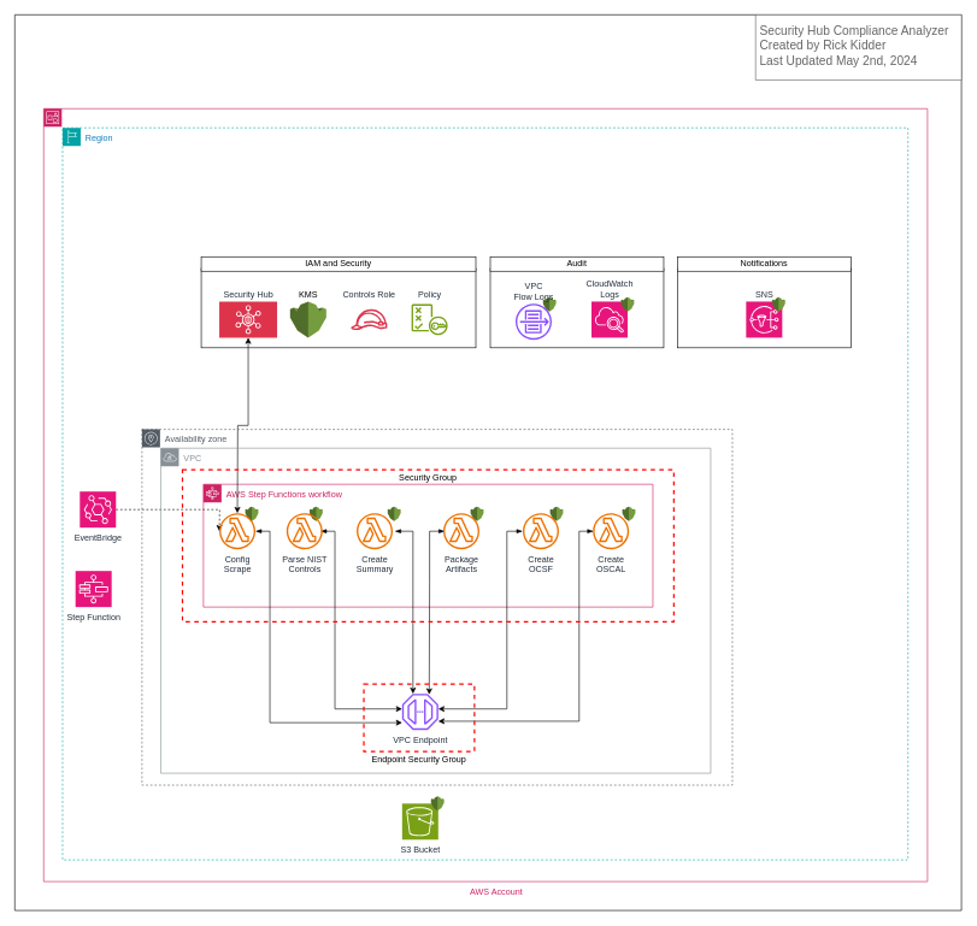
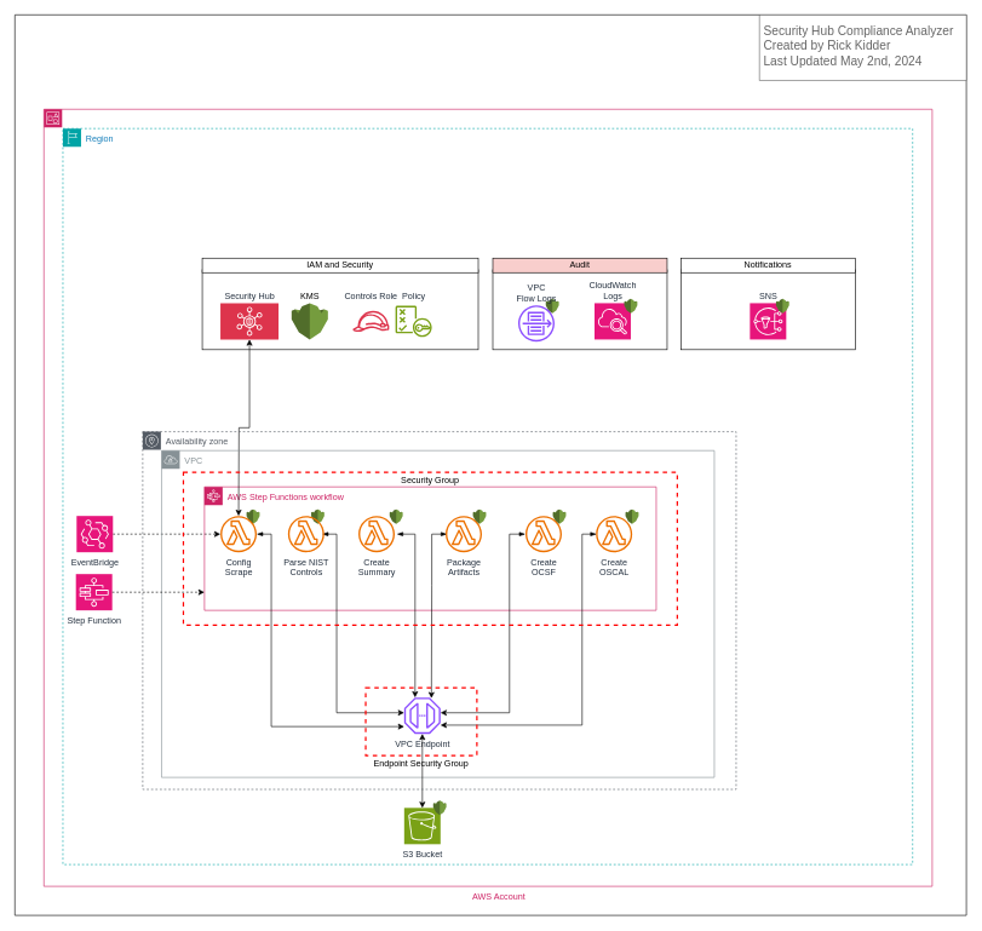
  <mxCell id="0" />
  <mxCell id="1" parent="0" />
  <mxCell id="2" value="" style="verticalLabelPosition=bottom;verticalAlign=top;html=1;shape=mxgraph.basic.rect;fillColor2=none;strokeWidth=1;size=20;indent=5;" parent="1" vertex="1"><mxGeometry x="20" y="20" width="1310" height="1240" as="geometry" /></mxCell>
  <mxCell id="3" value="" style="rounded=0;whiteSpace=wrap;html=1;fillColor=none;" parent="1" vertex="1"><mxGeometry x="678" y="371" width="240" height="110" as="geometry" /></mxCell>
  <mxCell id="4" value="" style="rounded=0;whiteSpace=wrap;html=1;fillColor=none;" parent="1" vertex="1"><mxGeometry x="937" y="371" width="240" height="110" as="geometry" /></mxCell>
  <mxCell id="5" value="" style="rounded=0;whiteSpace=wrap;html=1;fillColor=none;" parent="1" vertex="1"><mxGeometry x="278" y="371" width="380" height="110" as="geometry" /></mxCell>
  <mxCell id="6" style="edgeStyle=orthogonalEdgeStyle;rounded=0;orthogonalLoop=1;jettySize=auto;html=1;dashed=1;" parent="1" source="36" edge="1"><mxGeometry relative="1" as="geometry"><mxPoint x="303" y="735" as="targetPoint" /></mxGeometry></mxCell>
  <mxCell id="7" value="SNS" style="sketch=0;points=[[0,0,0],[0.25,0,0],[0.5,0,0],[0.75,0,0],[1,0,0],[0,1,0],[0.25,1,0],[0.5,1,0],[0.75,1,0],[1,1,0],[0,0.25,0],[0,0.5,0],[0,0.75,0],[1,0.25,0],[1,0.5,0],[1,0.75,0]];outlineConnect=0;fontColor=#232F3E;fillColor=#E7157B;strokeColor=#ffffff;dashed=0;verticalLabelPosition=top;verticalAlign=bottom;align=center;html=1;fontSize=12;fontStyle=0;aspect=fixed;shape=mxgraph.aws4.resourceIcon;resIcon=mxgraph.aws4.sns;labelPosition=center;" parent="1" vertex="1"><mxGeometry x="1032" y="417" width="50" height="50" as="geometry" /></mxCell>
  <mxCell id="8" value="KMS" style="outlineConnect=0;dashed=0;verticalLabelPosition=top;verticalAlign=bottom;align=center;html=1;shape=mxgraph.aws3.kms;fillColor=#759C3E;gradientColor=none;labelPosition=center;" parent="1" vertex="1"><mxGeometry x="401" y="417" width="50" height="50" as="geometry" /></mxCell>
- <mxCell id="9" value="Policy" style="sketch=0;outlineConnect=0;fontColor=#232F3E;gradientColor=none;fillColor=#7AA116;strokeColor=none;dashed=0;verticalLabelPosition=top;verticalAlign=bottom;align=center;html=1;fontSize=12;fontStyle=0;aspect=fixed;pointerEvents=1;shape=mxgraph.aws4.policy;labelPosition=center;" parent="1" vertex="1"><mxGeometry x="569" y="417" width="50" height="50" as="geometry" /></mxCell>
+ <mxCell id="9" value="Policy" style="sketch=0;outlineConnect=0;fontColor=#232F3E;gradientColor=none;fillColor=#7AA116;strokeColor=none;dashed=0;verticalLabelPosition=top;verticalAlign=bottom;align=center;html=1;fontSize=12;fontStyle=0;aspect=fixed;pointerEvents=1;shape=mxgraph.aws4.policy;labelPosition=center;" parent="1" vertex="1"><mxGeometry x="544" y="417" width="50" height="50" as="geometry" /></mxCell>
  <mxCell id="10" value="Controls Role" style="sketch=0;outlineConnect=0;fontColor=#232F3E;gradientColor=none;fillColor=#DD344C;strokeColor=none;dashed=0;verticalLabelPosition=top;verticalAlign=bottom;align=center;html=1;fontSize=12;fontStyle=0;aspect=fixed;pointerEvents=1;shape=mxgraph.aws4.role;labelPosition=center;" parent="1" vertex="1"><mxGeometry x="485.25" y="417" width="50" height="50" as="geometry" /></mxCell>
  <mxCell id="11" value="AWS Step Functions workflow" style="points=[[0,0],[0.25,0],[0.5,0],[0.75,0],[1,0],[1,0.25],[1,0.5],[1,0.75],[1,1],[0.75,1],[0.5,1],[0.25,1],[0,1],[0,0.75],[0,0.5],[0,0.25]];outlineConnect=0;gradientColor=none;html=1;whiteSpace=wrap;fontSize=12;fontStyle=0;container=1;pointerEvents=0;collapsible=0;recursiveResize=0;shape=mxgraph.aws4.group;grIcon=mxgraph.aws4.group_aws_step_functions_workflow;strokeColor=#CD2264;fillColor=none;verticalAlign=top;align=left;spacingLeft=30;fontColor=#CD2264;dashed=0;" parent="1" vertex="1"><mxGeometry x="281" y="670" width="622" height="170" as="geometry" /></mxCell>
  <mxCell id="12" value="" style="outlineConnect=0;dashed=0;verticalLabelPosition=bottom;verticalAlign=top;align=center;html=1;shape=mxgraph.aws3.kms;fillColor=#759C3E;gradientColor=none;" parent="11" vertex="1"><mxGeometry x="58" y="31" width="18" height="20" as="geometry" /></mxCell>
  <mxCell id="13" value="" style="outlineConnect=0;dashed=0;verticalLabelPosition=bottom;verticalAlign=top;align=center;html=1;shape=mxgraph.aws3.kms;fillColor=#759C3E;gradientColor=none;" parent="11" vertex="1"><mxGeometry x="147" y="31" width="18" height="20" as="geometry" /></mxCell>
  <mxCell id="14" value="" style="outlineConnect=0;dashed=0;verticalLabelPosition=bottom;verticalAlign=top;align=center;html=1;shape=mxgraph.aws3.kms;fillColor=#759C3E;gradientColor=none;" parent="11" vertex="1"><mxGeometry x="255" y="31" width="18" height="20" as="geometry" /></mxCell>
  <mxCell id="15" value="" style="outlineConnect=0;dashed=0;verticalLabelPosition=bottom;verticalAlign=top;align=center;html=1;shape=mxgraph.aws3.kms;fillColor=#759C3E;gradientColor=none;" parent="11" vertex="1"><mxGeometry x="369.75" y="31" width="18" height="20" as="geometry" /></mxCell>
  <mxCell id="16" value="" style="outlineConnect=0;dashed=0;verticalLabelPosition=bottom;verticalAlign=top;align=center;html=1;shape=mxgraph.aws3.kms;fillColor=#759C3E;gradientColor=none;" parent="11" vertex="1"><mxGeometry x="479.75" y="31" width="18" height="20" as="geometry" /></mxCell>
  <mxCell id="17" value="" style="outlineConnect=0;dashed=0;verticalLabelPosition=bottom;verticalAlign=top;align=center;html=1;shape=mxgraph.aws3.kms;fillColor=#759C3E;gradientColor=none;" parent="11" vertex="1"><mxGeometry x="579.75" y="31" width="18" height="20" as="geometry" /></mxCell>
  <mxCell id="18" value="Security Hub" style="sketch=0;points=[[0,0,0],[0.25,0,0],[0.5,0,0],[0.75,0,0],[1,0,0],[0,1,0],[0.25,1,0],[0.5,1,0],[0.75,1,0],[1,1,0],[0,0.25,0],[0,0.5,0],[0,0.75,0],[1,0.25,0],[1,0.5,0],[1,0.75,0]];outlineConnect=0;fontColor=#232F3E;fillColor=#DD344C;strokeColor=#ffffff;dashed=0;verticalLabelPosition=top;verticalAlign=bottom;align=center;html=1;fontSize=12;fontStyle=0;aspect=fixed;shape=mxgraph.aws4.resourceIcon;resIcon=mxgraph.aws4.security_hub;labelPosition=center;" parent="1" vertex="1"><mxGeometry x="303" y="417" width="80" height="50" as="geometry" /></mxCell>
  <mxCell id="19" style="edgeStyle=orthogonalEdgeStyle;rounded=0;orthogonalLoop=1;jettySize=auto;html=1;exitX=0.5;exitY=1;exitDx=0;exitDy=0;exitPerimeter=0;entryX=0.5;entryY=0;entryDx=0;entryDy=0;entryPerimeter=0;startArrow=classic;startFill=1;" parent="1" source="18" edge="1"><mxGeometry relative="1" as="geometry"><mxPoint x="328" y="710" as="targetPoint" /></mxGeometry></mxCell>
  <mxCell id="20" style="edgeStyle=orthogonalEdgeStyle;rounded=0;orthogonalLoop=1;jettySize=auto;html=1;startArrow=blockThin;startFill=1;exitX=1;exitY=0.5;exitDx=0;exitDy=0;exitPerimeter=0;" parent="1" target="35" edge="1"><mxGeometry relative="1" as="geometry"><mxPoint x="556" y="981" as="targetPoint" /><Array as="points"><mxPoint x="463" y="735" /><mxPoint x="463" y="981" /></Array><mxPoint x="443" y="735" as="sourcePoint" /></mxGeometry></mxCell>
  <mxCell id="21" style="edgeStyle=orthogonalEdgeStyle;rounded=0;orthogonalLoop=1;jettySize=auto;html=1;startArrow=blockThin;startFill=1;exitX=1;exitY=0.5;exitDx=0;exitDy=0;exitPerimeter=0;" parent="1" target="35" edge="1"><mxGeometry relative="1" as="geometry"><mxPoint x="546" y="735" as="sourcePoint" /><mxPoint x="570.5" y="961" as="targetPoint" /><Array as="points"><mxPoint x="571" y="735" /></Array></mxGeometry></mxCell>
  <mxCell id="22" style="edgeStyle=orthogonalEdgeStyle;rounded=0;orthogonalLoop=1;jettySize=auto;html=1;startArrow=blockThin;startFill=1;entryX=0.75;entryY=0;entryDx=0;entryDy=0;entryPerimeter=0;exitX=0;exitY=0.5;exitDx=0;exitDy=0;exitPerimeter=0;" parent="1" edge="1"><mxGeometry relative="1" as="geometry"><mxPoint x="615" y="735" as="sourcePoint" /><mxPoint x="593.5" y="961" as="targetPoint" /><Array as="points"><mxPoint x="594" y="735" /><mxPoint x="594" y="806" /></Array></mxGeometry></mxCell>
  <mxCell id="23" style="edgeStyle=orthogonalEdgeStyle;rounded=0;orthogonalLoop=1;jettySize=auto;html=1;startArrow=blockThin;startFill=1;exitX=0;exitY=0.5;exitDx=0;exitDy=0;exitPerimeter=0;" parent="1" target="35" edge="1"><mxGeometry relative="1" as="geometry"><mxPoint x="722.75" y="735" as="sourcePoint" /><mxPoint x="606" y="981.091" as="targetPoint" /><Array as="points"><mxPoint x="701" y="735" /><mxPoint x="701" y="981" /></Array></mxGeometry></mxCell>
  <mxCell id="24" style="edgeStyle=orthogonalEdgeStyle;rounded=0;orthogonalLoop=1;jettySize=auto;html=1;startArrow=blockThin;startFill=1;exitX=0;exitY=0.5;exitDx=0;exitDy=0;exitPerimeter=0;" parent="1" target="35" edge="1"><mxGeometry relative="1" as="geometry"><mxPoint x="820.75" y="735" as="sourcePoint" /><mxPoint x="606" y="998.5" as="targetPoint" /><Array as="points"><mxPoint x="801" y="735" /><mxPoint x="801" y="998" /></Array></mxGeometry></mxCell>
  <mxCell id="25" value="" style="outlineConnect=0;dashed=0;verticalLabelPosition=bottom;verticalAlign=top;align=center;html=1;shape=mxgraph.aws3.kms;fillColor=#759C3E;gradientColor=none;" parent="1" vertex="1"><mxGeometry x="1068" y="411" width="18" height="20" as="geometry" /></mxCell>
  <mxCell id="26" value="" style="outlineConnect=0;dashed=0;verticalLabelPosition=bottom;verticalAlign=top;align=center;html=1;shape=mxgraph.aws3.kms;fillColor=#759C3E;gradientColor=none;" parent="1" vertex="1"><mxGeometry x="751" y="411" width="18" height="20" as="geometry" /></mxCell>
  <mxCell id="27" value="CloudWatch&lt;div&gt;Logs&lt;/div&gt;" style="sketch=0;points=[[0,0,0],[0.25,0,0],[0.5,0,0],[0.75,0,0],[1,0,0],[0,1,0],[0.25,1,0],[0.5,1,0],[0.75,1,0],[1,1,0],[0,0.25,0],[0,0.5,0],[0,0.75,0],[1,0.25,0],[1,0.5,0],[1,0.75,0]];points=[[0,0,0],[0.25,0,0],[0.5,0,0],[0.75,0,0],[1,0,0],[0,1,0],[0.25,1,0],[0.5,1,0],[0.75,1,0],[1,1,0],[0,0.25,0],[0,0.5,0],[0,0.75,0],[1,0.25,0],[1,0.5,0],[1,0.75,0]];outlineConnect=0;fontColor=#232F3E;fillColor=#E7157B;strokeColor=#ffffff;dashed=0;verticalLabelPosition=top;verticalAlign=bottom;align=center;html=1;fontSize=12;fontStyle=0;aspect=fixed;shape=mxgraph.aws4.resourceIcon;resIcon=mxgraph.aws4.cloudwatch_2;labelPosition=center;" parent="1" vertex="1"><mxGeometry x="818" y="417" width="50" height="50" as="geometry" /></mxCell>
  <mxCell id="28" value="" style="outlineConnect=0;dashed=0;verticalLabelPosition=bottom;verticalAlign=top;align=center;html=1;shape=mxgraph.aws3.kms;fillColor=#759C3E;gradientColor=none;" parent="1" vertex="1"><mxGeometry x="859" y="411" width="18" height="20" as="geometry" /></mxCell>
  <mxCell id="29" value="IAM and Security" style="rounded=0;whiteSpace=wrap;html=1;" parent="1" vertex="1"><mxGeometry x="278" y="355" width="380" height="20" as="geometry" /></mxCell>
- <mxCell id="30" value="Audit" style="rounded=0;whiteSpace=wrap;html=1;" parent="1" vertex="1"><mxGeometry x="678" y="355" width="240" height="20" as="geometry" /></mxCell>
+ <mxCell id="30" value="Audit" style="rounded=0;whiteSpace=wrap;html=1;fillColor=#f8cecc;" parent="1" vertex="1"><mxGeometry x="678" y="355" width="240" height="20" as="geometry" /></mxCell>
  <mxCell id="31" value="Notifications" style="rounded=0;whiteSpace=wrap;html=1;" parent="1" vertex="1"><mxGeometry x="937" y="355" width="240" height="20" as="geometry" /></mxCell>
  <mxCell id="32" value="VPC" style="sketch=0;outlineConnect=0;gradientColor=none;html=1;whiteSpace=wrap;fontSize=12;fontStyle=0;shape=mxgraph.aws4.group;grIcon=mxgraph.aws4.group_vpc;strokeColor=#879196;fillColor=none;verticalAlign=top;align=left;spacingLeft=30;fontColor=#879196;dashed=0;" parent="1" vertex="1"><mxGeometry x="222" y="620" width="761" height="450" as="geometry" /></mxCell>
  <mxCell id="33" value="Security Hub Compliance Analyzer&lt;div&gt;Created by Rick Kidder&lt;/div&gt;&lt;div&gt;Last Updated May 2nd, 2024&lt;/div&gt;" style="strokeWidth=1;shadow=0;dashed=0;align=left;html=1;shape=mxgraph.mockup.text.textBox;fontColor=#666666;align=left;fontSize=17;spacingLeft=4;spacingTop=-3;whiteSpace=wrap;strokeColor=#666666;mainText=" parent="1" vertex="1"><mxGeometry x="1045" y="20" width="285" height="90" as="geometry" /></mxCell>
  <mxCell id="34" value="AWS Account" style="points=[[0,0],[0.25,0],[0.5,0],[0.75,0],[1,0],[1,0.25],[1,0.5],[1,0.75],[1,1],[0.75,1],[0.5,1],[0.25,1],[0,1],[0,0.75],[0,0.5],[0,0.25]];outlineConnect=0;gradientColor=none;html=1;whiteSpace=wrap;fontSize=12;fontStyle=0;container=1;pointerEvents=0;collapsible=0;recursiveResize=0;shape=mxgraph.aws4.group;grIcon=mxgraph.aws4.group_account;strokeColor=#CD2264;fillColor=none;verticalAlign=top;align=center;spacingLeft=30;fontColor=#CD2264;dashed=0;labelPosition=center;verticalLabelPosition=bottom;" parent="1" vertex="1"><mxGeometry x="60" y="150" width="1223" height="1070" as="geometry" /></mxCell>
  <mxCell id="35" value="VPC Endpoint" style="sketch=0;outlineConnect=0;fontColor=#232F3E;gradientColor=none;fillColor=#8C4FFF;strokeColor=none;dashed=0;verticalLabelPosition=bottom;verticalAlign=top;align=center;html=1;fontSize=12;fontStyle=0;aspect=fixed;pointerEvents=1;shape=mxgraph.aws4.endpoint;" parent="34" vertex="1"><mxGeometry x="496" y="810" width="50" height="50" as="geometry" /></mxCell>
- <mxCell id="36" value="EventBridge" style="sketch=0;points=[[0,0,0],[0.25,0,0],[0.5,0,0],[0.75,0,0],[1,0,0],[0,1,0],[0.25,1,0],[0.5,1,0],[0.75,1,0],[1,1,0],[0,0.25,0],[0,0.5,0],[0,0.75,0],[1,0.25,0],[1,0.5,0],[1,0.75,0]];outlineConnect=0;fontColor=#232F3E;fillColor=#E7157B;strokeColor=#ffffff;dashed=0;verticalLabelPosition=bottom;verticalAlign=top;align=center;html=1;fontSize=12;fontStyle=0;aspect=fixed;shape=mxgraph.aws4.resourceIcon;resIcon=mxgraph.aws4.eventbridge;" parent="34" vertex="1"><mxGeometry x="50" y="530" width="50" height="50" as="geometry" /></mxCell>
+ <mxCell id="36" value="EventBridge" style="sketch=0;points=[[0,0,0],[0.25,0,0],[0.5,0,0],[0.75,0,0],[1,0,0],[0,1,0],[0.25,1,0],[0.5,1,0],[0.75,1,0],[1,1,0],[0,0.25,0],[0,0.5,0],[0,0.75,0],[1,0.25,0],[1,0.5,0],[1,0.75,0]];outlineConnect=0;fontColor=#232F3E;fillColor=#E7157B;strokeColor=#ffffff;dashed=0;verticalLabelPosition=bottom;verticalAlign=top;align=center;html=1;fontSize=12;fontStyle=0;aspect=fixed;shape=mxgraph.aws4.resourceIcon;resIcon=mxgraph.aws4.eventbridge;" parent="34" vertex="1"><mxGeometry x="45" y="560" width="50" height="50" as="geometry" /></mxCell>
  <mxCell id="37" value="S3 Bucket&lt;div&gt;&lt;br&gt;&lt;/div&gt;" style="sketch=0;points=[[0,0,0],[0.25,0,0],[0.5,0,0],[0.75,0,0],[1,0,0],[0,1,0],[0.25,1,0],[0.5,1,0],[0.75,1,0],[1,1,0],[0,0.25,0],[0,0.5,0],[0,0.75,0],[1,0.25,0],[1,0.5,0],[1,0.75,0]];outlineConnect=0;fontColor=#232F3E;fillColor=#7AA116;strokeColor=#ffffff;dashed=0;verticalLabelPosition=bottom;verticalAlign=top;align=center;html=1;fontSize=12;fontStyle=0;aspect=fixed;shape=mxgraph.aws4.resourceIcon;resIcon=mxgraph.aws4.s3;" parent="34" vertex="1"><mxGeometry x="496" y="962" width="50" height="50" as="geometry" /></mxCell>
+ <mxCell id="38" style="edgeStyle=orthogonalEdgeStyle;rounded=0;orthogonalLoop=1;jettySize=auto;html=1;startArrow=classic;startFill=1;" parent="34" source="37" target="35" edge="1"><mxGeometry relative="1" as="geometry" /></mxCell>
  <mxCell id="39" value="" style="outlineConnect=0;dashed=0;verticalLabelPosition=bottom;verticalAlign=top;align=center;html=1;shape=mxgraph.aws3.kms;fillColor=#759C3E;gradientColor=none;" parent="34" vertex="1"><mxGeometry x="536" y="952" width="18" height="20" as="geometry" /></mxCell>
  <mxCell id="40" value="Step Function" style="sketch=0;points=[[0,0,0],[0.25,0,0],[0.5,0,0],[0.75,0,0],[1,0,0],[0,1,0],[0.25,1,0],[0.5,1,0],[0.75,1,0],[1,1,0],[0,0.25,0],[0,0.5,0],[0,0.75,0],[1,0.25,0],[1,0.5,0],[1,0.75,0]];outlineConnect=0;fontColor=#232F3E;fillColor=#E7157B;strokeColor=#ffffff;dashed=0;verticalLabelPosition=bottom;verticalAlign=top;align=center;html=1;fontSize=12;fontStyle=0;aspect=fixed;shape=mxgraph.aws4.resourceIcon;resIcon=mxgraph.aws4.step_functions;" parent="34" vertex="1"><mxGeometry x="44" y="640" width="50" height="50" as="geometry" /></mxCell>
  <mxCell id="41" value="Region" style="points=[[0,0],[0.25,0],[0.5,0],[0.75,0],[1,0],[1,0.25],[1,0.5],[1,0.75],[1,1],[0.75,1],[0.5,1],[0.25,1],[0,1],[0,0.75],[0,0.5],[0,0.25]];outlineConnect=0;gradientColor=none;html=1;whiteSpace=wrap;fontSize=12;fontStyle=0;container=1;pointerEvents=0;collapsible=0;recursiveResize=0;shape=mxgraph.aws4.group;grIcon=mxgraph.aws4.group_region;strokeColor=#00A4A6;fillColor=none;verticalAlign=top;align=left;spacingLeft=30;fontColor=#147EBA;dashed=1;" parent="34" vertex="1"><mxGeometry x="26.12" y="26.5" width="1169.88" height="1013.5" as="geometry" /></mxCell>
  <mxCell id="42" value="Config&lt;div&gt;Scrape&lt;/div&gt;" style="sketch=0;outlineConnect=0;fontColor=#232F3E;gradientColor=none;fillColor=#ED7100;strokeColor=none;dashed=0;verticalLabelPosition=bottom;verticalAlign=top;align=center;html=1;fontSize=12;fontStyle=0;aspect=fixed;pointerEvents=1;shape=mxgraph.aws4.lambda_function;" parent="41" vertex="1"><mxGeometry x="216.88" y="533.5" width="50" height="50" as="geometry" /></mxCell>
  <mxCell id="43" value="Parse NIST&lt;br&gt;Controls" style="sketch=0;outlineConnect=0;fontColor=#232F3E;gradientColor=none;fillColor=#ED7100;strokeColor=none;dashed=0;verticalLabelPosition=bottom;verticalAlign=top;align=center;html=1;fontSize=12;fontStyle=0;aspect=fixed;pointerEvents=1;shape=mxgraph.aws4.lambda_function;" parent="41" vertex="1"><mxGeometry x="309.88" y="533.5" width="50" height="50" as="geometry" /></mxCell>
  <mxCell id="44" value="Create&lt;div&gt;Summary&lt;/div&gt;" style="sketch=0;outlineConnect=0;fontColor=#232F3E;gradientColor=none;fillColor=#ED7100;strokeColor=none;dashed=0;verticalLabelPosition=bottom;verticalAlign=top;align=center;html=1;fontSize=12;fontStyle=0;aspect=fixed;pointerEvents=1;shape=mxgraph.aws4.lambda_function;" parent="41" vertex="1"><mxGeometry x="406.88" y="533.5" width="50" height="50" as="geometry" /></mxCell>
  <mxCell id="45" value="Create&lt;div&gt;OCSF&lt;/div&gt;" style="sketch=0;outlineConnect=0;fontColor=#232F3E;gradientColor=none;fillColor=#ED7100;strokeColor=none;dashed=0;verticalLabelPosition=bottom;verticalAlign=top;align=center;html=1;fontSize=12;fontStyle=0;aspect=fixed;pointerEvents=1;shape=mxgraph.aws4.lambda_function;" parent="41" vertex="1"><mxGeometry x="636.88" y="533.5" width="50" height="50" as="geometry" /></mxCell>
  <mxCell id="46" value="Create&lt;div&gt;OSCAL&lt;/div&gt;" style="sketch=0;outlineConnect=0;fontColor=#232F3E;gradientColor=none;fillColor=#ED7100;strokeColor=none;dashed=0;verticalLabelPosition=bottom;verticalAlign=top;align=center;html=1;fontSize=12;fontStyle=0;aspect=fixed;pointerEvents=1;shape=mxgraph.aws4.lambda_function;" parent="41" vertex="1"><mxGeometry x="733.88" y="533.5" width="50" height="50" as="geometry" /></mxCell>
  <mxCell id="47" value="VPC&lt;div&gt;Flow Logs&lt;/div&gt;" style="sketch=0;outlineConnect=0;fontColor=#232F3E;gradientColor=none;fillColor=#8C4FFF;strokeColor=none;dashed=0;verticalLabelPosition=top;verticalAlign=bottom;align=center;html=1;fontSize=12;fontStyle=0;aspect=fixed;pointerEvents=1;shape=mxgraph.aws4.flow_logs;labelPosition=center;" parent="41" vertex="1"><mxGeometry x="626.88" y="243.5" width="50" height="50" as="geometry" /></mxCell>
  <mxCell id="48" value="&lt;span style=&quot;color: rgba(0, 0, 0, 0); font-family: monospace; font-size: 0px; text-align: start; text-wrap: nowrap;&quot;&gt;%3CmxGraphModel%3E%3Croot%3E%3CmxCell%20id%3D%220%22%2F%3E%3CmxCell%20id%3D%221%22%20parent%3D%220%22%2F%3E%3CmxCell%20id%3D%222%22%20value%3D%22Config%26lt%3Bdiv%26gt%3BScrape%26lt%3B%2Fdiv%26gt%3B%22%20style%3D%22sketch%3D0%3BoutlineConnect%3D0%3BfontColor%3D%23232F3E%3BgradientColor%3Dnone%3BfillColor%3D%23ED7100%3BstrokeColor%3Dnone%3Bdashed%3D0%3BverticalLabelPosition%3Dbottom%3BverticalAlign%3Dtop%3Balign%3Dcenter%3Bhtml%3D1%3BfontSize%3D12%3BfontStyle%3D0%3Baspect%3Dfixed%3BpointerEvents%3D1%3Bshape%3Dmxgraph.aws4.lambda_function%3B%22%20vertex%3D%221%22%20parent%3D%221%22%3E%3CmxGeometry%20x%3D%22-475%22%20y%3D%22127%22%20width%3D%2250%22%20height%3D%2250%22%20as%3D%22geometry%22%2F%3E%3C%2FmxCell%3E%3C%2Froot%3E%3C%2FmxGraphModel%E3EE&lt;/span&gt;Endpoint Security Group" style="fontStyle=0;verticalAlign=top;align=center;spacingTop=-2;fillColor=none;rounded=0;whiteSpace=wrap;html=1;strokeColor=#FF0000;strokeWidth=2;dashed=1;container=1;collapsible=0;expand=0;recursiveResize=0;labelPosition=center;verticalLabelPosition=bottom;" parent="41" vertex="1"><mxGeometry x="416.88" y="770" width="153.12" height="93.5" as="geometry" /></mxCell>
  <mxCell id="49" value="Availability zone" style="sketch=0;outlineConnect=0;gradientColor=none;html=1;whiteSpace=wrap;fontSize=12;fontStyle=0;shape=mxgraph.aws4.group;grIcon=mxgraph.aws4.group_availability_zone;strokeColor=#545B64;fillColor=none;verticalAlign=top;align=left;spacingLeft=30;fontColor=#545B64;dashed=1;" parent="48" vertex="1"><mxGeometry x="-307" y="-352.5" width="817" height="492.5" as="geometry" /></mxCell>
  <mxCell id="50" style="edgeStyle=orthogonalEdgeStyle;rounded=0;orthogonalLoop=1;jettySize=auto;html=1;startArrow=blockThin;startFill=1;exitX=1;exitY=0.5;exitDx=0;exitDy=0;exitPerimeter=0;" parent="1" target="35" edge="1"><mxGeometry relative="1" as="geometry"><mxPoint x="553" y="1000" as="targetPoint" /><Array as="points"><mxPoint x="373" y="735" /><mxPoint x="373" y="1000" /></Array><mxPoint x="353" y="735" as="sourcePoint" /></mxGeometry></mxCell>
+ <mxCell id="51" style="edgeStyle=orthogonalEdgeStyle;rounded=0;orthogonalLoop=1;jettySize=auto;html=1;dashed=1;" parent="1" source="40" target="11" edge="1"><mxGeometry relative="1" as="geometry"><Array as="points"><mxPoint x="243" y="815" /><mxPoint x="243" y="815" /></Array></mxGeometry></mxCell>
  <mxCell id="52" value="&lt;span style=&quot;color: rgba(0, 0, 0, 0); font-family: monospace; font-size: 0px; text-align: start; text-wrap: nowrap;&quot;&gt;%3CmxGraphModel%3E%3Croot%3E%3CmxCell%20id%3D%220%22%2F%3E%3CmxCell%20id%3D%221%22%20parent%3D%220%22%2F%3E%3CmxCell%20id%3D%222%22%20value%3D%22Config%26lt%3Bdiv%26gt%3BScrape%26lt%3B%2Fdiv%26gt%3B%22%20style%3D%22sketch%3D0%3BoutlineConnect%3D0%3BfontColor%3D%23232F3E%3BgradientColor%3Dnone%3BfillColor%3D%23ED7100%3BstrokeColor%3Dnone%3Bdashed%3D0%3BverticalLabelPosition%3Dbottom%3BverticalAlign%3Dtop%3Balign%3Dcenter%3Bhtml%3D1%3BfontSize%3D12%3BfontStyle%3D0%3Baspect%3Dfixed%3BpointerEvents%3D1%3Bshape%3Dmxgraph.aws4.lambda_function%3B%22%20vertex%3D%221%22%20parent%3D%221%22%3E%3CmxGeometry%20x%3D%22-475%22%20y%3D%22127%22%20width%3D%2250%22%20height%3D%2250%22%20as%3D%22geometry%22%2F%3E%3C%2FmxCell%3E%3C%2Froot%3E%3C%2FmxGraphModel%3E&lt;/span&gt;Security Group" style="fontStyle=0;verticalAlign=top;align=center;spacingTop=-2;fillColor=none;rounded=0;whiteSpace=wrap;html=1;strokeColor=#FF0000;strokeWidth=2;dashed=1;container=1;collapsible=0;expand=0;recursiveResize=0;" parent="1" vertex="1"><mxGeometry x="252" y="649.82" width="680" height="210.37" as="geometry" /></mxCell>
  <mxCell id="53" value="Package&lt;div&gt;Artifacts&lt;/div&gt;" style="sketch=0;outlineConnect=0;fontColor=#232F3E;gradientColor=none;fillColor=#ED7100;strokeColor=none;dashed=0;verticalLabelPosition=bottom;verticalAlign=top;align=center;html=1;fontSize=12;fontStyle=0;aspect=fixed;pointerEvents=1;shape=mxgraph.aws4.lambda_function;" parent="1" vertex="1"><mxGeometry x="613" y="710" width="50" height="50" as="geometry" /></mxCell>
